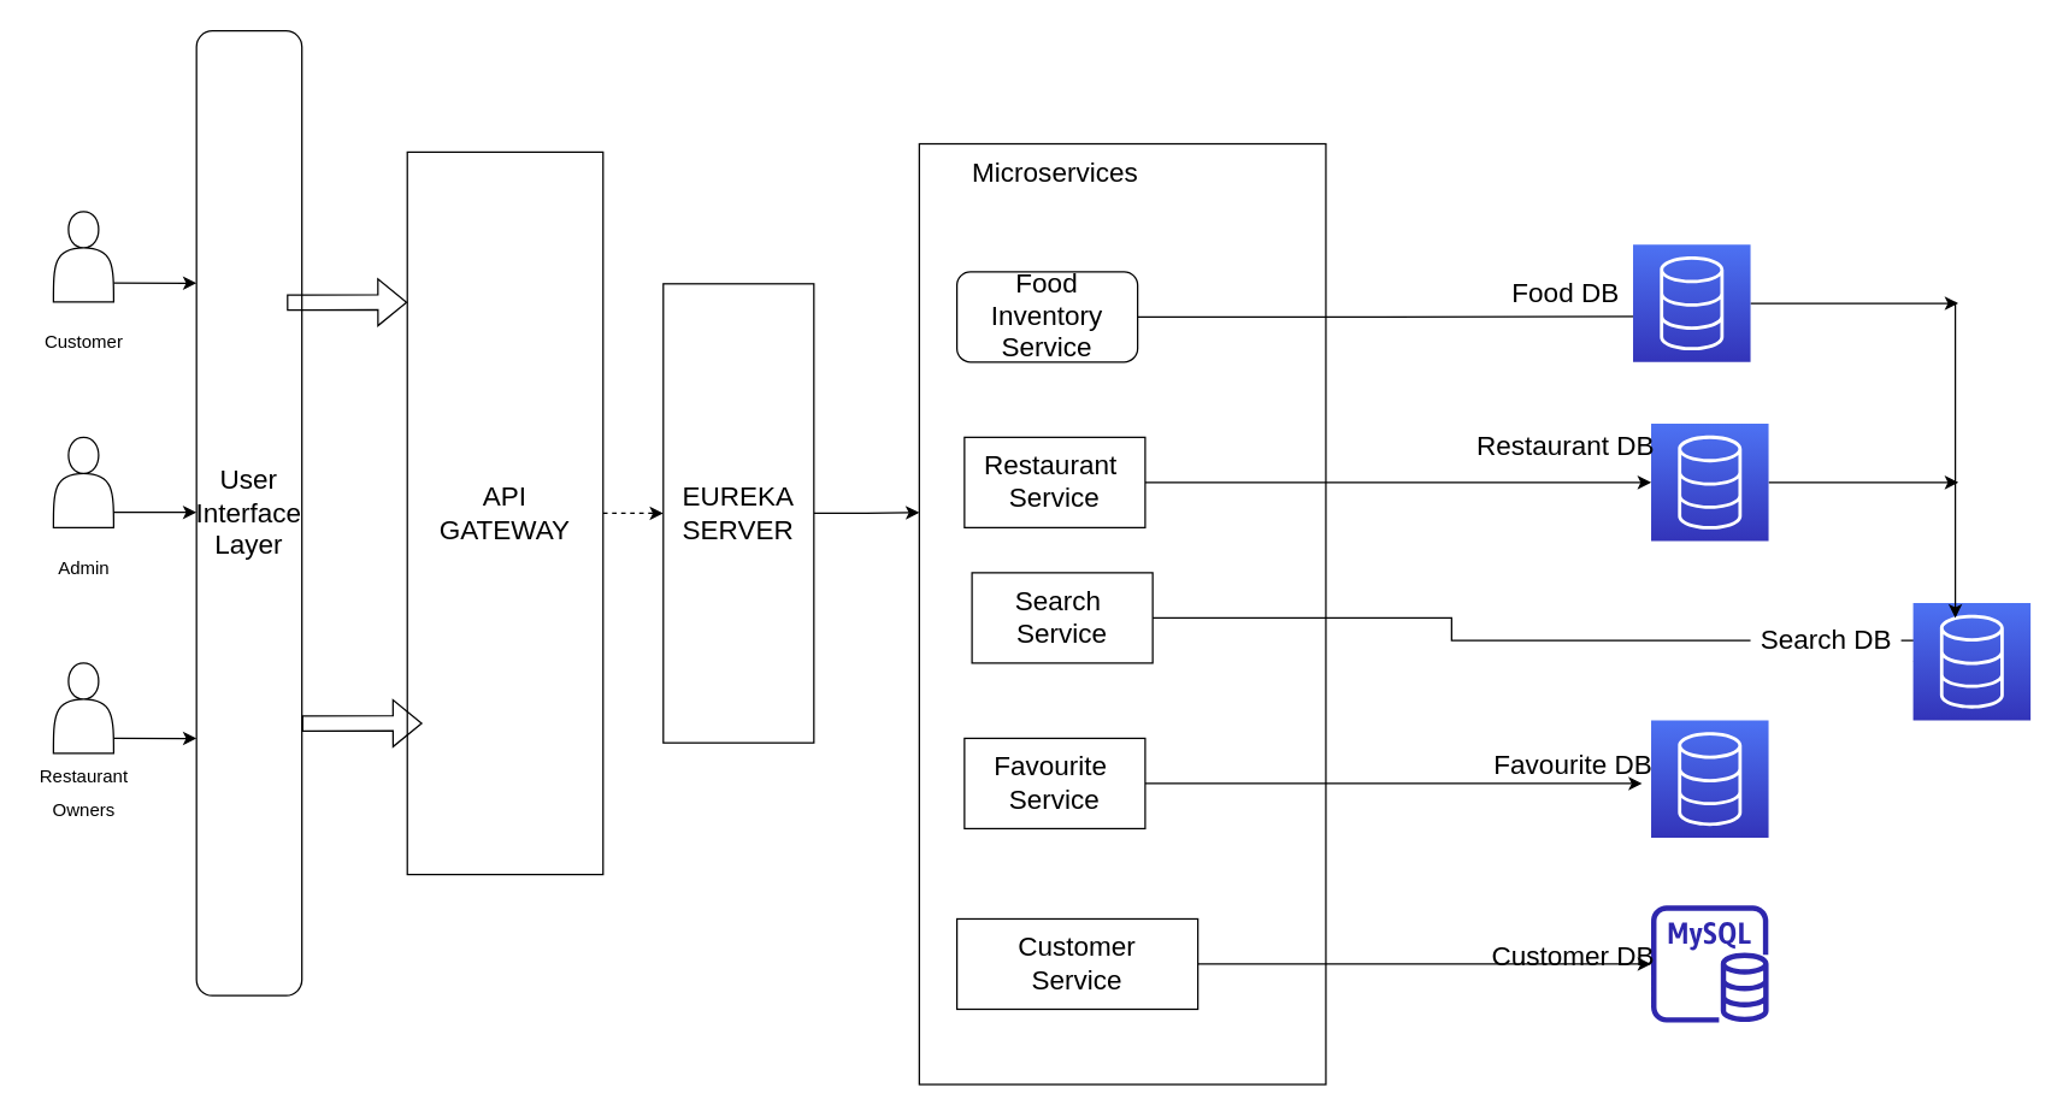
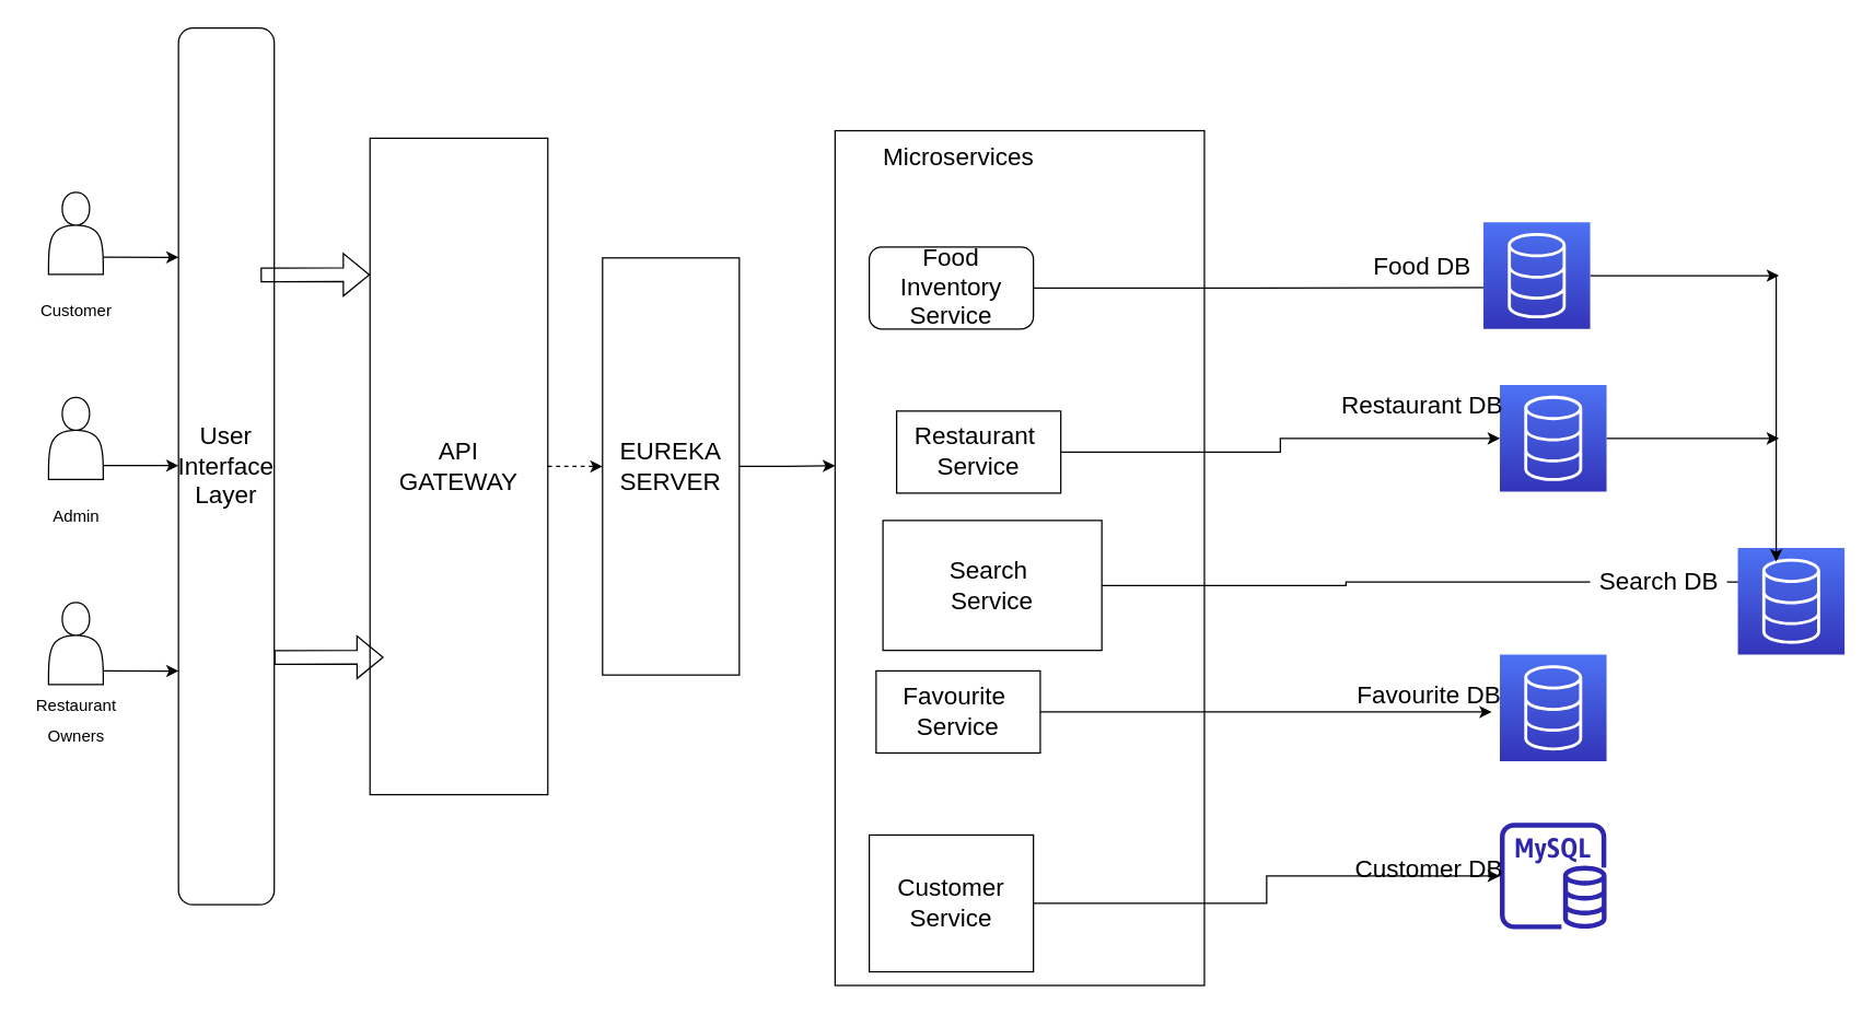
  <mxCell id="0" />
  <mxCell id="1" parent="0" />
  <mxCell id="2" value="" style="rounded=0;whiteSpace=wrap;html=1;fontSize=18;" vertex="1" parent="1"><mxGeometry x="610" y="95" width="270" height="625" as="geometry" /></mxCell>
  <mxCell id="3" style="edgeStyle=orthogonalEdgeStyle;rounded=0;orthogonalLoop=1;jettySize=auto;html=1;entryX=0;entryY=0.5;entryDx=0;entryDy=0;fontSize=18;dashed=1;" edge="1" parent="1" source="4" target="14"><mxGeometry relative="1" as="geometry" /></mxCell>
  <mxCell id="4" value="&lt;font style=&quot;font-size: 18px&quot;&gt;API&lt;br&gt;GATEWAY&lt;/font&gt;" style="rounded=0;whiteSpace=wrap;html=1;" vertex="1" parent="1"><mxGeometry x="270" y="100.5" width="130" height="480" as="geometry" /></mxCell>
  <mxCell id="5" value="" style="shape=actor;whiteSpace=wrap;html=1;fontSize=18;" vertex="1" parent="1"><mxGeometry x="35" y="140" width="40" height="60" as="geometry" /></mxCell>
  <mxCell id="6" value="&lt;font style=&quot;font-size: 12px&quot;&gt;Customer&lt;/font&gt;" style="text;html=1;align=center;verticalAlign=middle;resizable=0;points=[];autosize=1;strokeColor=none;fillColor=none;fontSize=18;" vertex="1" parent="1"><mxGeometry y="210" width="70" height="30" as="geometry" x="20" /></mxCell>
  <mxCell id="7" value="" style="shape=actor;whiteSpace=wrap;html=1;fontSize=18;" vertex="1" parent="1"><mxGeometry x="35" y="290" width="40" height="60" as="geometry" /></mxCell>
  <mxCell id="8" value="&lt;span style=&quot;font-size: 12px&quot;&gt;Admin&lt;/span&gt;" style="text;html=1;align=center;verticalAlign=middle;resizable=0;points=[];autosize=1;strokeColor=none;fillColor=none;fontSize=18;" vertex="1" parent="1"><mxGeometry x="30" y="360" width="50" height="30" as="geometry" /></mxCell>
  <mxCell id="9" value="" style="endArrow=classic;html=1;rounded=0;fontSize=12;entryX=0.056;entryY=0.196;entryDx=0;entryDy=0;entryPerimeter=0;" edge="1" parent="1"><mxGeometry width="50" height="50" relative="1" as="geometry"><mxPoint x="75" y="187.5" as="sourcePoint" /><mxPoint x="130.04" y="187.58" as="targetPoint" /></mxGeometry></mxCell>
  <mxCell id="10" value="" style="shape=actor;whiteSpace=wrap;html=1;fontSize=18;" vertex="1" parent="1"><mxGeometry x="35" y="440" width="40" height="60" as="geometry" /></mxCell>
  <mxCell id="11" value="&lt;span style=&quot;font-size: 12px&quot;&gt;Restaurant&lt;br&gt;Owners&lt;br&gt;&lt;/span&gt;" style="text;html=1;align=center;verticalAlign=middle;resizable=0;points=[];autosize=1;strokeColor=none;fillColor=none;fontSize=18;" vertex="1" parent="1"><mxGeometry y="500" width="70" height="50" as="geometry" x="20" /></mxCell>
  <mxCell id="12" value="" style="endArrow=classic;html=1;rounded=0;fontSize=12;entryX=0.056;entryY=0.196;entryDx=0;entryDy=0;entryPerimeter=0;" edge="1" parent="1"><mxGeometry width="50" height="50" relative="1" as="geometry"><mxPoint x="75" y="490" as="sourcePoint" /><mxPoint x="130.04" y="490.08" as="targetPoint" /></mxGeometry></mxCell>
  <mxCell id="13" style="edgeStyle=orthogonalEdgeStyle;rounded=0;orthogonalLoop=1;jettySize=auto;html=1;entryX=0;entryY=0.392;entryDx=0;entryDy=0;entryPerimeter=0;fontSize=18;" edge="1" parent="1" source="14" target="2"><mxGeometry relative="1" as="geometry" /></mxCell>
  <mxCell id="14" value="&lt;font style=&quot;font-size: 18px&quot;&gt;EUREKA SERVER&lt;/font&gt;" style="rounded=0;whiteSpace=wrap;html=1;fontSize=12;" vertex="1" parent="1"><mxGeometry x="440" y="188" width="100" height="305" as="geometry" /></mxCell>
  <mxCell id="15" style="edgeStyle=orthogonalEdgeStyle;rounded=0;orthogonalLoop=1;jettySize=auto;html=1;entryX=0.401;entryY=0.612;entryDx=0;entryDy=0;entryPerimeter=0;fontSize=18;" edge="1" parent="1" source="16" target="27"><mxGeometry relative="1" as="geometry" /></mxCell>
  <mxCell id="16" value="Food Inventory Service" style="whiteSpace=wrap;html=1;fontSize=18;rounded=1;" vertex="1" parent="1"><mxGeometry x="635" y="180" width="120" height="60" as="geometry" /></mxCell>
  <mxCell id="17" style="edgeStyle=orthogonalEdgeStyle;rounded=0;orthogonalLoop=1;jettySize=auto;html=1;fontSize=18;" edge="1" parent="1" source="18" target="29"><mxGeometry relative="1" as="geometry" /></mxCell>
- <mxCell id="18" value="Restaurant&amp;nbsp;&lt;br&gt;Service" style="rounded=0;whiteSpace=wrap;html=1;fontSize=18;" vertex="1" parent="1"><mxGeometry x="640" y="290" width="120" height="60" as="geometry" /></mxCell>
+ <mxCell id="18" value="Restaurant&amp;nbsp;&lt;br&gt;Service" style="rounded=0;whiteSpace=wrap;html=1;fontSize=18;" vertex="1" parent="1"><mxGeometry x="655" y="300" width="120" height="60" as="geometry" /></mxCell>
  <mxCell id="19" style="edgeStyle=orthogonalEdgeStyle;rounded=0;orthogonalLoop=1;jettySize=auto;html=1;fontSize=18;" edge="1" parent="1" source="20"><mxGeometry relative="1" as="geometry"><mxPoint x="1090" y="520" as="targetPoint" /></mxGeometry></mxCell>
  <mxCell id="20" value="Favourite&amp;nbsp;&lt;br&gt;Service" style="rounded=0;whiteSpace=wrap;html=1;fontSize=18;" vertex="1" parent="1"><mxGeometry x="640" y="490" width="120" height="60" as="geometry" /></mxCell>
  <mxCell id="21" style="edgeStyle=orthogonalEdgeStyle;rounded=0;orthogonalLoop=1;jettySize=auto;html=1;fontSize=18;" edge="1" parent="1" source="22" target="30"><mxGeometry relative="1" as="geometry" /></mxCell>
- <mxCell id="22" value="Customer&lt;br&gt;Service" style="rounded=0;whiteSpace=wrap;html=1;fontSize=18;" vertex="1" parent="1"><mxGeometry x="635" y="610" width="160" height="60" as="geometry" /></mxCell>
+ <mxCell id="22" value="Customer&lt;br&gt;Service" style="rounded=0;whiteSpace=wrap;html=1;fontSize=18;" vertex="1" parent="1"><mxGeometry x="635" y="610" width="120" height="100" as="geometry" /></mxCell>
  <mxCell id="23" style="edgeStyle=orthogonalEdgeStyle;rounded=0;orthogonalLoop=1;jettySize=auto;html=1;entryX=0;entryY=0.5;entryDx=0;entryDy=0;entryPerimeter=0;fontSize=18;startArrow=none;" edge="1" parent="1" source="36" target="33"><mxGeometry relative="1" as="geometry" /></mxCell>
- <mxCell id="24" value="Search&amp;nbsp;&lt;br&gt;Service" style="rounded=0;whiteSpace=wrap;html=1;fontSize=18;" vertex="1" parent="1"><mxGeometry x="645" y="380" width="120" height="60" as="geometry" /></mxCell>
+ <mxCell id="24" value="Search&amp;nbsp;&lt;br&gt;Service" style="rounded=0;whiteSpace=wrap;html=1;fontSize=18;" vertex="1" parent="1"><mxGeometry x="645" y="380" width="160" height="95" as="geometry" /></mxCell>
  <mxCell id="25" value="Microservices" style="text;html=1;align=center;verticalAlign=middle;resizable=0;points=[];autosize=1;strokeColor=none;fillColor=none;fontSize=18;" vertex="1" parent="1"><mxGeometry x="635" y="100" width="130" height="30" as="geometry" /></mxCell>
  <mxCell id="26" style="edgeStyle=orthogonalEdgeStyle;rounded=0;orthogonalLoop=1;jettySize=auto;html=1;fontSize=18;" edge="1" parent="1" source="27"><mxGeometry relative="1" as="geometry"><mxPoint x="1300" y="201" as="targetPoint" /></mxGeometry></mxCell>
  <mxCell id="27" value="" style="sketch=0;points=[[0,0,0],[0.25,0,0],[0.5,0,0],[0.75,0,0],[1,0,0],[0,1,0],[0.25,1,0],[0.5,1,0],[0.75,1,0],[1,1,0],[0,0.25,0],[0,0.5,0],[0,0.75,0],[1,0.25,0],[1,0.5,0],[1,0.75,0]];outlineConnect=0;fontColor=#232F3E;gradientColor=#4D72F3;gradientDirection=north;fillColor=#3334B9;strokeColor=#ffffff;dashed=0;verticalLabelPosition=bottom;verticalAlign=top;align=center;html=1;fontSize=12;fontStyle=0;aspect=fixed;shape=mxgraph.aws4.resourceIcon;resIcon=mxgraph.aws4.database;" vertex="1" parent="1"><mxGeometry x="1084" y="162" width="78" height="78" as="geometry" /></mxCell>
  <mxCell id="28" style="edgeStyle=orthogonalEdgeStyle;rounded=0;orthogonalLoop=1;jettySize=auto;html=1;fontSize=18;" edge="1" parent="1" source="29"><mxGeometry relative="1" as="geometry"><mxPoint x="1300" y="320" as="targetPoint" /></mxGeometry></mxCell>
  <mxCell id="29" value="" style="sketch=0;points=[[0,0,0],[0.25,0,0],[0.5,0,0],[0.75,0,0],[1,0,0],[0,1,0],[0.25,1,0],[0.5,1,0],[0.75,1,0],[1,1,0],[0,0.25,0],[0,0.5,0],[0,0.75,0],[1,0.25,0],[1,0.5,0],[1,0.75,0]];outlineConnect=0;fontColor=#232F3E;gradientColor=#4D72F3;gradientDirection=north;fillColor=#3334B9;strokeColor=#ffffff;dashed=0;verticalLabelPosition=bottom;verticalAlign=top;align=center;html=1;fontSize=12;fontStyle=0;aspect=fixed;shape=mxgraph.aws4.resourceIcon;resIcon=mxgraph.aws4.database;" vertex="1" parent="1"><mxGeometry x="1096" y="281" width="78" height="78" as="geometry" /></mxCell>
  <mxCell id="30" value="" style="sketch=0;outlineConnect=0;fontColor=#232F3E;gradientColor=none;fillColor=#2E27AD;strokeColor=none;dashed=0;verticalLabelPosition=bottom;verticalAlign=top;align=center;html=1;fontSize=12;fontStyle=0;aspect=fixed;pointerEvents=1;shape=mxgraph.aws4.rds_mysql_instance;" vertex="1" parent="1"><mxGeometry x="1096" y="601" width="78" height="78" as="geometry" /></mxCell>
  <mxCell id="31" value="Restaurant DB" style="text;html=1;align=center;verticalAlign=middle;resizable=0;points=[];autosize=1;strokeColor=none;fillColor=none;fontSize=18;" vertex="1" parent="1"><mxGeometry x="974" y="281" width="130" height="30" as="geometry" /></mxCell>
  <mxCell id="32" value="Food DB" style="text;html=1;align=center;verticalAlign=middle;resizable=0;points=[];autosize=1;strokeColor=none;fillColor=none;fontSize=18;" vertex="1" parent="1"><mxGeometry x="994" y="180" width="90" height="30" as="geometry" /></mxCell>
  <mxCell id="33" value="" style="sketch=0;points=[[0,0,0],[0.25,0,0],[0.5,0,0],[0.75,0,0],[1,0,0],[0,1,0],[0.25,1,0],[0.5,1,0],[0.75,1,0],[1,1,0],[0,0.25,0],[0,0.5,0],[0,0.75,0],[1,0.25,0],[1,0.5,0],[1,0.75,0]];outlineConnect=0;fontColor=#232F3E;gradientColor=#4D72F3;gradientDirection=north;fillColor=#3334B9;strokeColor=#ffffff;dashed=0;verticalLabelPosition=bottom;verticalAlign=top;align=center;html=1;fontSize=12;fontStyle=0;aspect=fixed;shape=mxgraph.aws4.resourceIcon;resIcon=mxgraph.aws4.database;" vertex="1" parent="1"><mxGeometry x="1270" y="400" width="78" height="78" as="geometry" /></mxCell>
  <mxCell id="34" value="" style="endArrow=classic;html=1;rounded=0;fontSize=18;" edge="1" parent="1"><mxGeometry width="50" height="50" relative="1" as="geometry"><mxPoint x="1298" y="200" as="sourcePoint" /><mxPoint x="1298" y="410" as="targetPoint" /></mxGeometry></mxCell>
  <mxCell id="35" value="" style="sketch=0;points=[[0,0,0],[0.25,0,0],[0.5,0,0],[0.75,0,0],[1,0,0],[0,1,0],[0.25,1,0],[0.5,1,0],[0.75,1,0],[1,1,0],[0,0.25,0],[0,0.5,0],[0,0.75,0],[1,0.25,0],[1,0.5,0],[1,0.75,0]];outlineConnect=0;fontColor=#232F3E;gradientColor=#4D72F3;gradientDirection=north;fillColor=#3334B9;strokeColor=#ffffff;dashed=0;verticalLabelPosition=bottom;verticalAlign=top;align=center;html=1;fontSize=12;fontStyle=0;aspect=fixed;shape=mxgraph.aws4.resourceIcon;resIcon=mxgraph.aws4.database;" vertex="1" parent="1"><mxGeometry x="1096" y="478" width="78" height="78" as="geometry" /></mxCell>
  <mxCell id="36" value="Search DB" style="text;html=1;align=center;verticalAlign=middle;resizable=0;points=[];autosize=1;strokeColor=none;fillColor=none;fontSize=18;" vertex="1" parent="1"><mxGeometry x="1162" y="410" width="100" height="30" as="geometry" /></mxCell>
  <mxCell id="37" value="" style="edgeStyle=orthogonalEdgeStyle;rounded=0;orthogonalLoop=1;jettySize=auto;html=1;entryX=0;entryY=0.5;entryDx=0;entryDy=0;entryPerimeter=0;fontSize=18;endArrow=none;" edge="1" parent="1" source="24" target="36"><mxGeometry relative="1" as="geometry"><mxPoint x="765" y="410" as="sourcePoint" /><mxPoint x="1270" y="439" as="targetPoint" /></mxGeometry></mxCell>
  <mxCell id="38" value="Favourite DB" style="text;html=1;align=center;verticalAlign=middle;resizable=0;points=[];autosize=1;strokeColor=none;fillColor=none;fontSize=18;" vertex="1" parent="1"><mxGeometry x="984" y="492.5" width="120" height="30" as="geometry" /></mxCell>
  <mxCell id="39" value="Customer DB" style="text;html=1;align=center;verticalAlign=middle;resizable=0;points=[];autosize=1;strokeColor=none;fillColor=none;fontSize=18;" vertex="1" parent="1"><mxGeometry x="984" y="620" width="120" height="30" as="geometry" /></mxCell>
  <mxCell id="40" value="User&lt;br&gt;Interface&lt;br&gt;Layer" style="rounded=1;whiteSpace=wrap;html=1;fontSize=18;" vertex="1" parent="1"><mxGeometry x="130" y="20" width="70" height="641" as="geometry" /></mxCell>
  <mxCell id="41" value="" style="endArrow=classic;html=1;rounded=0;fontSize=12;entryX=0.056;entryY=0.196;entryDx=0;entryDy=0;entryPerimeter=0;" edge="1" parent="1"><mxGeometry width="50" height="50" relative="1" as="geometry"><mxPoint x="74.96" y="339.79" as="sourcePoint" /><mxPoint x="130" y="339.87" as="targetPoint" /></mxGeometry></mxCell>
  <mxCell id="42" value="" style="shape=flexArrow;endArrow=classic;html=1;rounded=0;fontSize=18;entryX=0.077;entryY=0.582;entryDx=0;entryDy=0;entryPerimeter=0;" edge="1" parent="1"><mxGeometry width="50" height="50" relative="1" as="geometry"><mxPoint x="189.99" y="200.43" as="sourcePoint" /><mxPoint x="270" y="200.29" as="targetPoint" /></mxGeometry></mxCell>
  <mxCell id="43" value="" style="shape=flexArrow;endArrow=classic;html=1;rounded=0;fontSize=18;entryX=0.077;entryY=0.582;entryDx=0;entryDy=0;entryPerimeter=0;" edge="1" parent="1"><mxGeometry width="50" height="50" relative="1" as="geometry"><mxPoint x="200" y="480.14" as="sourcePoint" /><mxPoint x="280.01" y="480" as="targetPoint" /></mxGeometry></mxCell>
